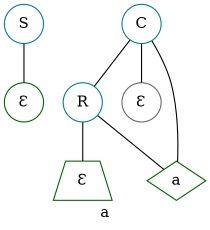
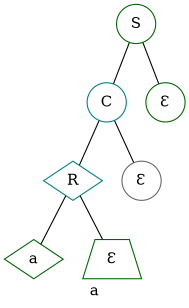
  graph {
    label=a
    node [color=teal shape=circle]
-   n1 [label=S]
+   n1 [color=darkgreen label=S]
    n2 [label=C]
    n3 [color=darkgreen label="Ɛ"]
-   n4 [label=R]
+   n4 [label=R shape=diamond]
    n5 [color=gray40 label="Ɛ"]
    n6 [color=darkgreen label=a shape=diamond]
    n7 [color=darkgreen label="Ɛ" shape=trapezium]
-   n6 -- n2
+   n1 -- n2
    n1 -- n3
    n2 -- n4
    n2 -- n5
    n4 -- n6
    n4 -- n7
  }
